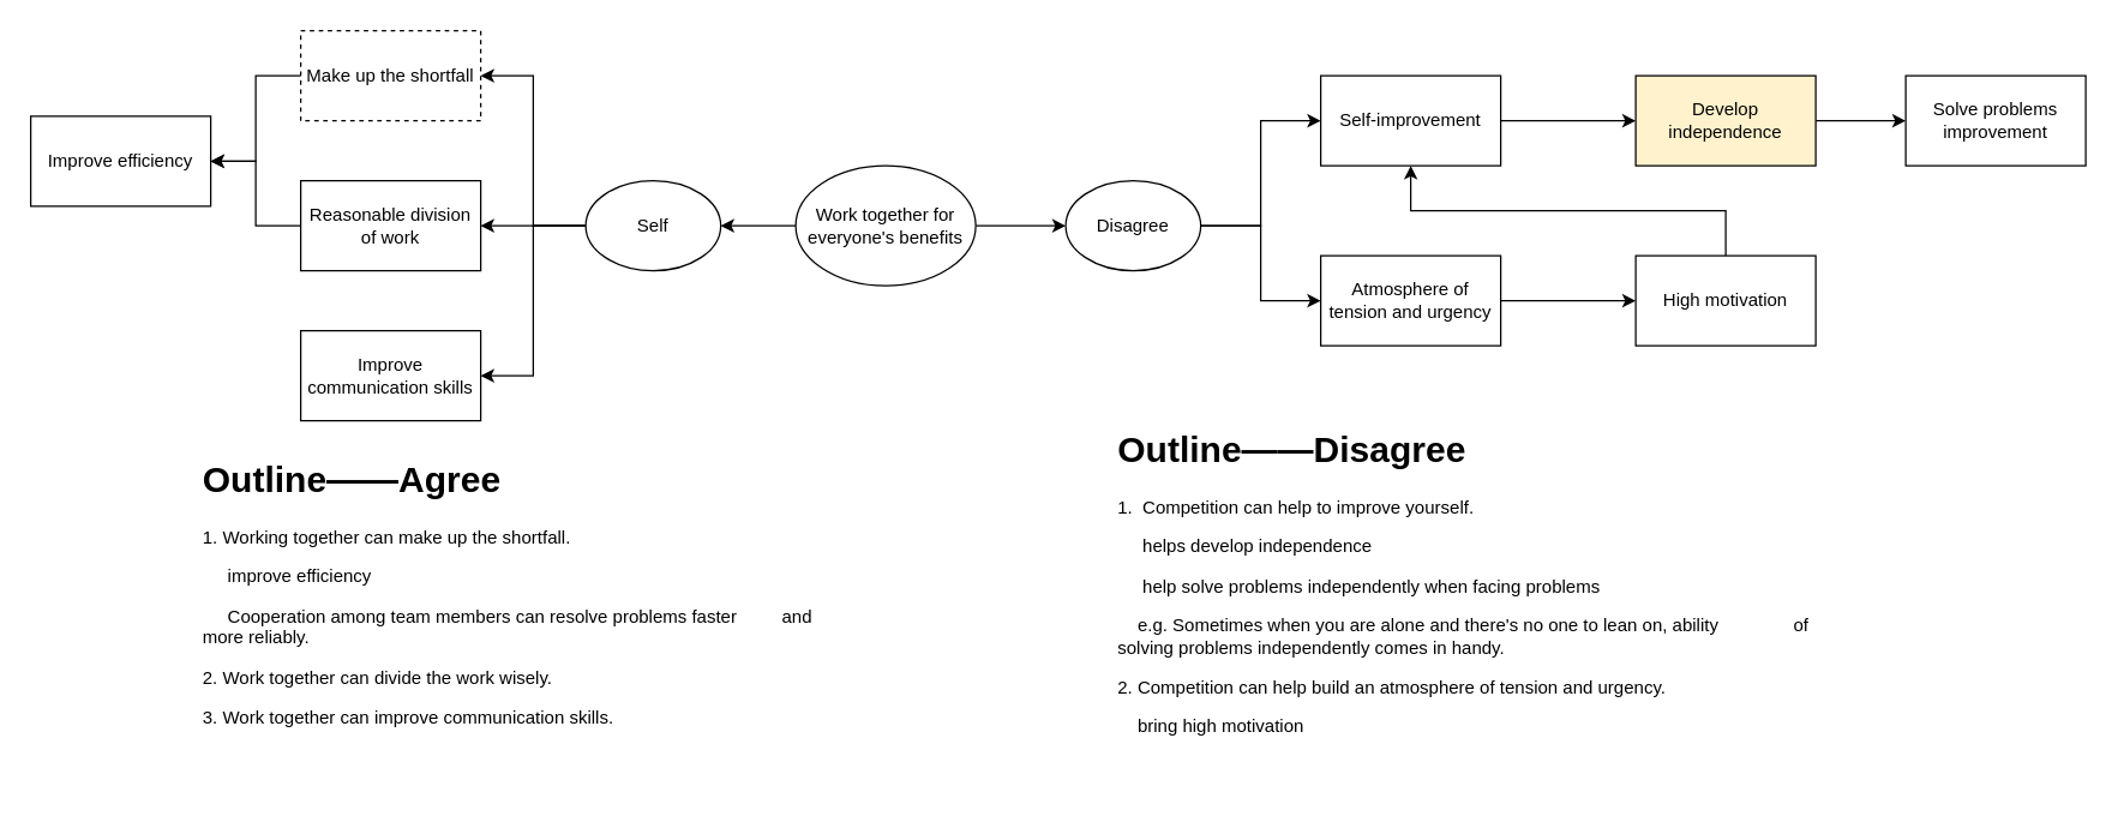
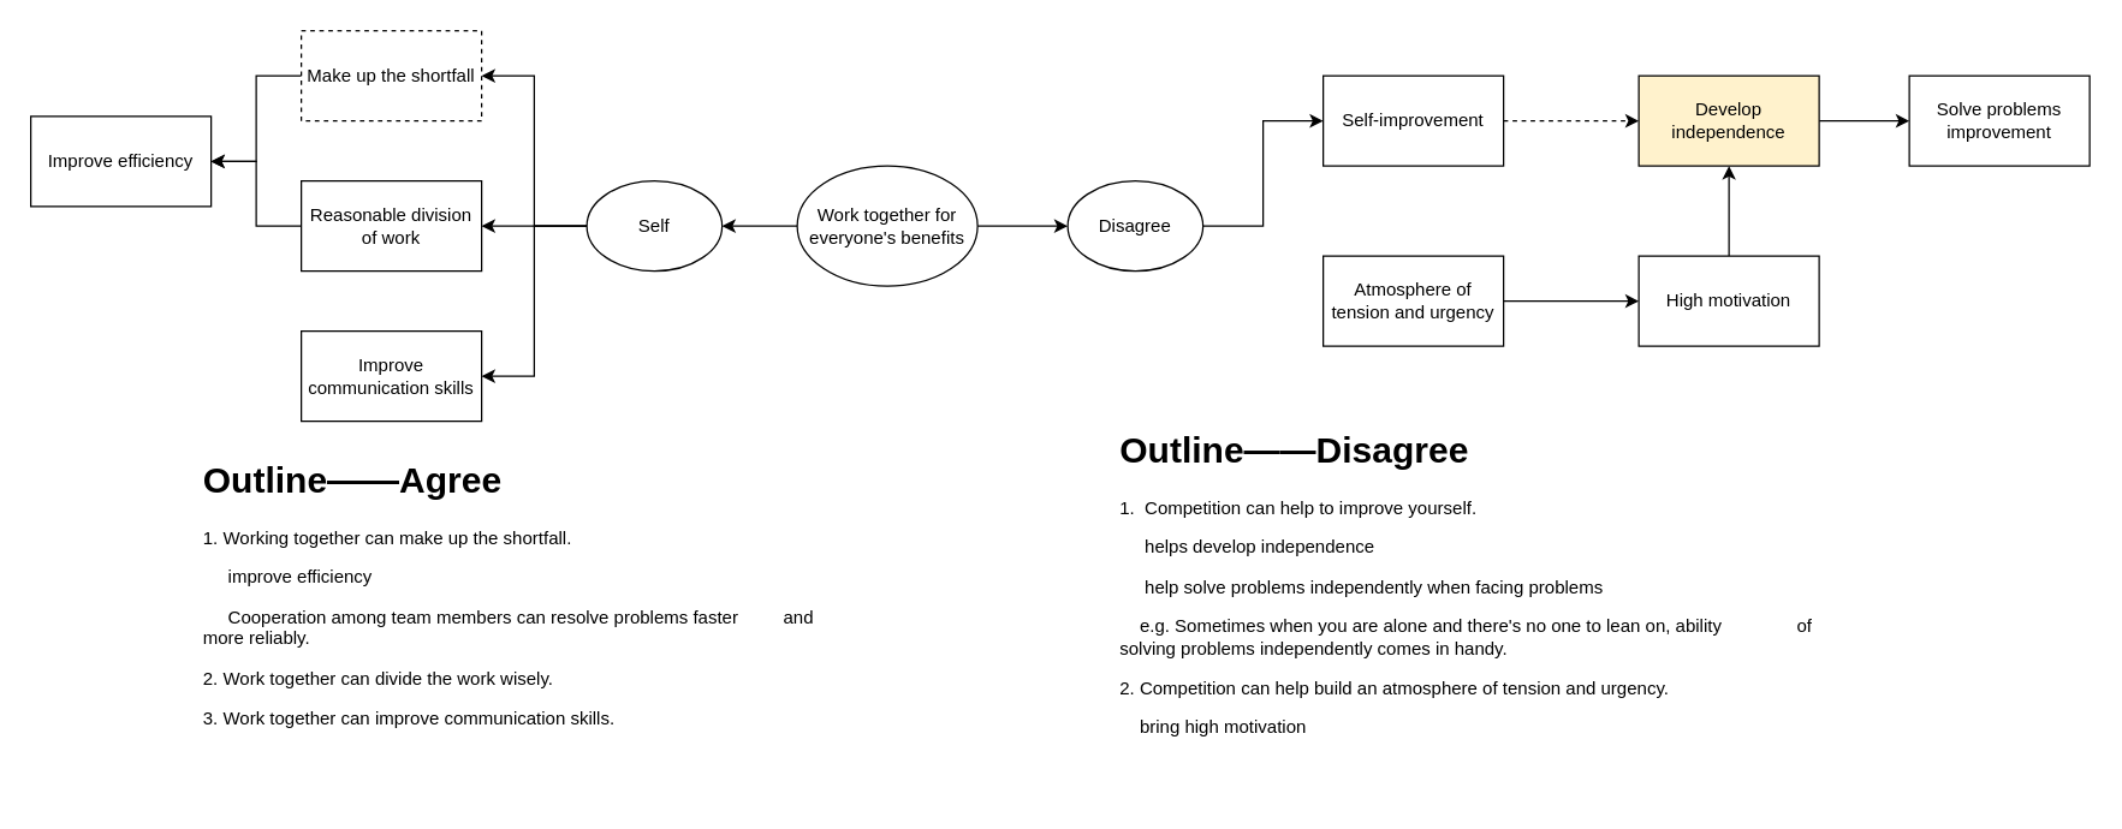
  <mxCell id="0" />
  <mxCell id="1" parent="0" />
  <mxCell id="2" style="edgeStyle=orthogonalEdgeStyle;rounded=0;orthogonalLoop=1;jettySize=auto;html=1;exitX=0;exitY=0.5;exitDx=0;exitDy=0;entryX=1;entryY=0.5;entryDx=0;entryDy=0;" edge="1" parent="1" source="4" target="8"><mxGeometry relative="1" as="geometry" /></mxCell>
  <mxCell id="3" style="edgeStyle=orthogonalEdgeStyle;rounded=0;orthogonalLoop=1;jettySize=auto;html=1;exitX=1;exitY=0.5;exitDx=0;exitDy=0;entryX=0;entryY=0.5;entryDx=0;entryDy=0;" edge="1" parent="1" source="4" target="11"><mxGeometry relative="1" as="geometry" /></mxCell>
  <mxCell id="4" value="Work together for everyone's benefits" style="ellipse;whiteSpace=wrap;html=1;" vertex="1" parent="1"><mxGeometry x="530" y="110" width="120" height="80" as="geometry" /></mxCell>
  <mxCell id="5" style="edgeStyle=orthogonalEdgeStyle;rounded=0;orthogonalLoop=1;jettySize=auto;html=1;exitX=0;exitY=0.5;exitDx=0;exitDy=0;entryX=1;entryY=0.5;entryDx=0;entryDy=0;" edge="1" parent="1" source="8" target="20"><mxGeometry relative="1" as="geometry" /></mxCell>
  <mxCell id="6" style="edgeStyle=orthogonalEdgeStyle;rounded=0;orthogonalLoop=1;jettySize=auto;html=1;exitX=0;exitY=0.5;exitDx=0;exitDy=0;entryX=1;entryY=0.5;entryDx=0;entryDy=0;" edge="1" parent="1" source="8" target="22"><mxGeometry relative="1" as="geometry" /></mxCell>
  <mxCell id="7" style="edgeStyle=orthogonalEdgeStyle;rounded=0;orthogonalLoop=1;jettySize=auto;html=1;exitX=0;exitY=0.5;exitDx=0;exitDy=0;entryX=1;entryY=0.5;entryDx=0;entryDy=0;" edge="1" parent="1" source="8" target="24"><mxGeometry relative="1" as="geometry" /></mxCell>
  <mxCell id="8" value="Self" style="ellipse;whiteSpace=wrap;html=1;" vertex="1" parent="1"><mxGeometry x="390" y="120" width="90" height="60" as="geometry" /></mxCell>
  <mxCell id="9" style="edgeStyle=orthogonalEdgeStyle;rounded=0;orthogonalLoop=1;jettySize=auto;html=1;exitX=1;exitY=0.5;exitDx=0;exitDy=0;entryX=0;entryY=0.5;entryDx=0;entryDy=0;" edge="1" parent="1" source="11" target="13"><mxGeometry relative="1" as="geometry" /></mxCell>
- <mxCell id="10" style="edgeStyle=orthogonalEdgeStyle;rounded=0;orthogonalLoop=1;jettySize=auto;html=1;exitX=1;exitY=0.5;exitDx=0;exitDy=0;entryX=0;entryY=0.5;entryDx=0;entryDy=0;" edge="1" parent="1" source="11" target="26"><mxGeometry relative="1" as="geometry" /></mxCell>
  <mxCell id="11" value="Disagree" style="ellipse;whiteSpace=wrap;html=1;" vertex="1" parent="1"><mxGeometry x="710" y="120" width="90" height="60" as="geometry" /></mxCell>
- <mxCell id="12" style="edgeStyle=orthogonalEdgeStyle;rounded=0;orthogonalLoop=1;jettySize=auto;html=1;exitX=1;exitY=0.5;exitDx=0;exitDy=0;entryX=0;entryY=0.5;entryDx=0;entryDy=0;" edge="1" parent="1" source="13" target="15"><mxGeometry relative="1" as="geometry" /></mxCell>
+ <mxCell id="12" style="edgeStyle=orthogonalEdgeStyle;rounded=0;orthogonalLoop=1;jettySize=auto;html=1;exitX=1;exitY=0.5;exitDx=0;exitDy=0;entryX=0;entryY=0.5;entryDx=0;entryDy=0;dashed=1;" edge="1" parent="1" source="13" target="15"><mxGeometry relative="1" as="geometry" /></mxCell>
  <mxCell id="13" value="Self-improvement" style="rounded=0;whiteSpace=wrap;html=1;" vertex="1" parent="1"><mxGeometry x="880" y="50" width="120" height="60" as="geometry" /></mxCell>
  <mxCell id="14" style="edgeStyle=orthogonalEdgeStyle;rounded=0;orthogonalLoop=1;jettySize=auto;html=1;exitX=1;exitY=0.5;exitDx=0;exitDy=0;" edge="1" parent="1" source="15" target="23"><mxGeometry relative="1" as="geometry" /></mxCell>
  <mxCell id="15" value="Develop independence" style="rounded=0;whiteSpace=wrap;html=1;fillColor=#fff2cc;" vertex="1" parent="1"><mxGeometry x="1090" y="50" width="120" height="60" as="geometry" /></mxCell>
- <mxCell id="16" style="edgeStyle=orthogonalEdgeStyle;rounded=0;orthogonalLoop=1;jettySize=auto;html=1;exitX=0.5;exitY=0;exitDx=0;exitDy=0;" edge="1" parent="1" source="17" target="13"><mxGeometry relative="1" as="geometry" /></mxCell>
+ <mxCell id="16" style="edgeStyle=orthogonalEdgeStyle;rounded=0;orthogonalLoop=1;jettySize=auto;html=1;exitX=0.5;exitY=0;exitDx=0;exitDy=0;entryX=0.5;entryY=1;entryDx=0;entryDy=0;" edge="1" parent="1" source="17" target="15"><mxGeometry relative="1" as="geometry" /></mxCell>
  <mxCell id="17" value="High motivation" style="rounded=0;whiteSpace=wrap;html=1;" vertex="1" parent="1"><mxGeometry x="1090" y="170" width="120" height="60" as="geometry" /></mxCell>
  <mxCell id="18" value="Improve efficiency" style="rounded=0;whiteSpace=wrap;html=1;" vertex="1" parent="1"><mxGeometry x="20" y="77" width="120" height="60" as="geometry" /></mxCell>
  <mxCell id="19" style="edgeStyle=orthogonalEdgeStyle;rounded=0;orthogonalLoop=1;jettySize=auto;html=1;exitX=0;exitY=0.5;exitDx=0;exitDy=0;entryX=1;entryY=0.5;entryDx=0;entryDy=0;" edge="1" parent="1" source="20" target="18"><mxGeometry relative="1" as="geometry" /></mxCell>
  <mxCell id="20" value="Reasonable division of work" style="rounded=0;whiteSpace=wrap;html=1;" vertex="1" parent="1"><mxGeometry x="200" y="120" width="120" height="60" as="geometry" /></mxCell>
  <mxCell id="21" style="edgeStyle=orthogonalEdgeStyle;rounded=0;orthogonalLoop=1;jettySize=auto;html=1;exitX=0;exitY=0.5;exitDx=0;exitDy=0;entryX=1;entryY=0.5;entryDx=0;entryDy=0;" edge="1" parent="1" source="22" target="18"><mxGeometry relative="1" as="geometry" /></mxCell>
  <mxCell id="22" value="Make up the shortfall" style="rounded=0;whiteSpace=wrap;html=1;dashed=1;" vertex="1" parent="1"><mxGeometry x="200" y="20" width="120" height="60" as="geometry" /></mxCell>
  <mxCell id="23" value="Solve problems improvement" style="rounded=0;whiteSpace=wrap;html=1;" vertex="1" parent="1"><mxGeometry x="1270" y="50" width="120" height="60" as="geometry" /></mxCell>
  <mxCell id="24" value="Improve communication skills" style="rounded=0;whiteSpace=wrap;html=1;" vertex="1" parent="1"><mxGeometry x="200" y="220" width="120" height="60" as="geometry" /></mxCell>
  <mxCell id="25" style="edgeStyle=orthogonalEdgeStyle;rounded=0;orthogonalLoop=1;jettySize=auto;html=1;exitX=1;exitY=0.5;exitDx=0;exitDy=0;entryX=0;entryY=0.5;entryDx=0;entryDy=0;" edge="1" parent="1" source="26" target="17"><mxGeometry relative="1" as="geometry" /></mxCell>
  <mxCell id="26" value="Atmosphere of tension and urgency" style="rounded=0;whiteSpace=wrap;html=1;" vertex="1" parent="1"><mxGeometry x="880" y="170" width="120" height="60" as="geometry" /></mxCell>
  <mxCell id="27" value="&lt;h1&gt;Outline——Disagree&lt;/h1&gt;&lt;p&gt;1.&amp;nbsp; Competition can help to improve yourself.&lt;/p&gt;&lt;p&gt;&amp;nbsp; &amp;nbsp; &amp;nbsp;helps develop independence&lt;/p&gt;&lt;p&gt;&amp;nbsp; &amp;nbsp; &amp;nbsp;help solve problems independently when facing problems&lt;/p&gt;&lt;p&gt;&amp;nbsp; &amp;nbsp; e.g. Sometimes when you are alone and there's no one to lean on, ability&amp;nbsp; &amp;nbsp; &amp;nbsp; &amp;nbsp; &amp;nbsp; &amp;nbsp; &amp;nbsp; &amp;nbsp;of solving problems independently comes in handy.&lt;/p&gt;&lt;p&gt;2. Competition can help build an atmosphere of tension and urgency.&lt;/p&gt;&lt;p&gt;&amp;nbsp; &amp;nbsp; bring high motivation&lt;/p&gt;" style="text;html=1;strokeColor=none;fillColor=none;spacing=5;spacingTop=-20;whiteSpace=wrap;overflow=hidden;rounded=0;" vertex="1" parent="1"><mxGeometry x="740" y="280" width="490" height="250" as="geometry" /></mxCell>
  <mxCell id="28" value="&lt;h1&gt;Outline——Agree&lt;/h1&gt;&lt;p&gt;1. Working together can make up the shortfall.&lt;/p&gt;&lt;p&gt;&amp;nbsp; &amp;nbsp; &amp;nbsp;improve efficiency&lt;/p&gt;&lt;p&gt;&amp;nbsp; &amp;nbsp; &amp;nbsp;Cooperation among team members can resolve problems faster&amp;nbsp; &amp;nbsp; &amp;nbsp; &amp;nbsp; &amp;nbsp;and more reliably.&lt;/p&gt;&lt;p&gt;2. Work together can divide the work wisely.&lt;/p&gt;&lt;p&gt;3. Work together can improve communication skills.&lt;/p&gt;" style="text;html=1;strokeColor=none;fillColor=none;spacing=5;spacingTop=-20;whiteSpace=wrap;overflow=hidden;rounded=0;" vertex="1" parent="1"><mxGeometry x="130" y="300" width="440" height="230" as="geometry" /></mxCell>
